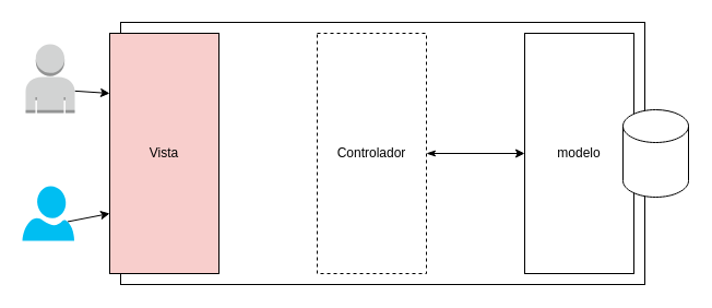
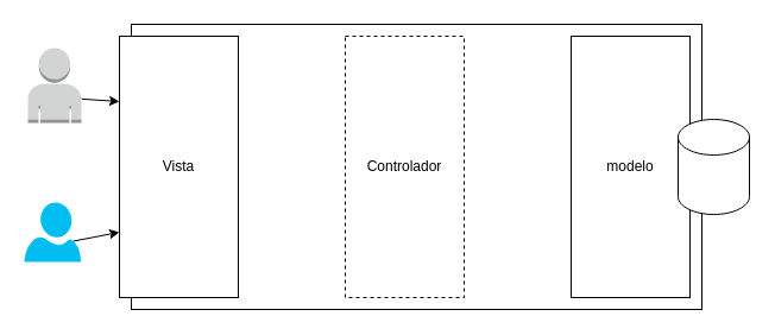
  <mxCell id="0" />
  <mxCell id="1" parent="0" />
  <mxCell id="2" style="edgeStyle=none;html=1;exitX=0.87;exitY=0.65;exitDx=0;exitDy=0;exitPerimeter=0;entryX=0;entryY=0.75;entryDx=0;entryDy=0;" edge="1" parent="1" source="3" target="7"><mxGeometry relative="1" as="geometry" /></mxCell>
  <mxCell id="3" value="" style="verticalLabelPosition=bottom;html=1;verticalAlign=top;align=center;strokeColor=none;fillColor=#00BEF2;shape=mxgraph.azure.user;" vertex="1" parent="1"><mxGeometry x="20" y="170" width="47.5" height="50" as="geometry" /></mxCell>
  <mxCell id="4" value="" style="rounded=0;whiteSpace=wrap;html=1;" vertex="1" parent="1"><mxGeometry x="110" y="20" width="480" height="240" as="geometry" /></mxCell>
  <mxCell id="5" style="edgeStyle=none;html=1;exitX=1;exitY=0.68;exitDx=0;exitDy=0;exitPerimeter=0;entryX=0;entryY=0.25;entryDx=0;entryDy=0;" edge="1" parent="1" source="6" target="7"><mxGeometry relative="1" as="geometry" /></mxCell>
  <mxCell id="6" value="" style="outlineConnect=0;dashed=0;verticalLabelPosition=bottom;verticalAlign=top;align=center;html=1;shape=mxgraph.aws3.user;fillColor=#D2D3D3;gradientColor=none;" vertex="1" parent="1"><mxGeometry x="23" y="40" width="45" height="63" as="geometry" /></mxCell>
- <mxCell id="7" value="Vista" style="rounded=0;whiteSpace=wrap;html=1;fillColor=#f8cecc;" vertex="1" parent="1"><mxGeometry x="100" y="30" width="100" height="220" as="geometry" /></mxCell>
- <mxCell id="8" style="edgeStyle=none;html=1;exitX=1;exitY=0.5;exitDx=0;exitDy=0;startArrow=classicThin;startFill=1;" edge="1" parent="1" source="9" target="10"><mxGeometry relative="1" as="geometry" /></mxCell>
+ <mxCell id="7" value="Vista" style="rounded=0;whiteSpace=wrap;html=1;" vertex="1" parent="1"><mxGeometry x="100" y="30" width="100" height="220" as="geometry" /></mxCell>
  <mxCell id="9" value="Controlador" style="rounded=0;whiteSpace=wrap;html=1;dashed=1;" vertex="1" parent="1"><mxGeometry x="290" y="30" width="100" height="220" as="geometry" /></mxCell>
  <mxCell id="10" value="modelo" style="rounded=0;whiteSpace=wrap;html=1;" vertex="1" parent="1"><mxGeometry x="480" y="30" width="100" height="220" as="geometry" /></mxCell>
  <mxCell id="11" value="" style="shape=cylinder3;whiteSpace=wrap;html=1;boundedLbl=1;backgroundOutline=1;size=15;" vertex="1" parent="1"><mxGeometry x="570" y="100" width="60" height="80" as="geometry" /></mxCell>
